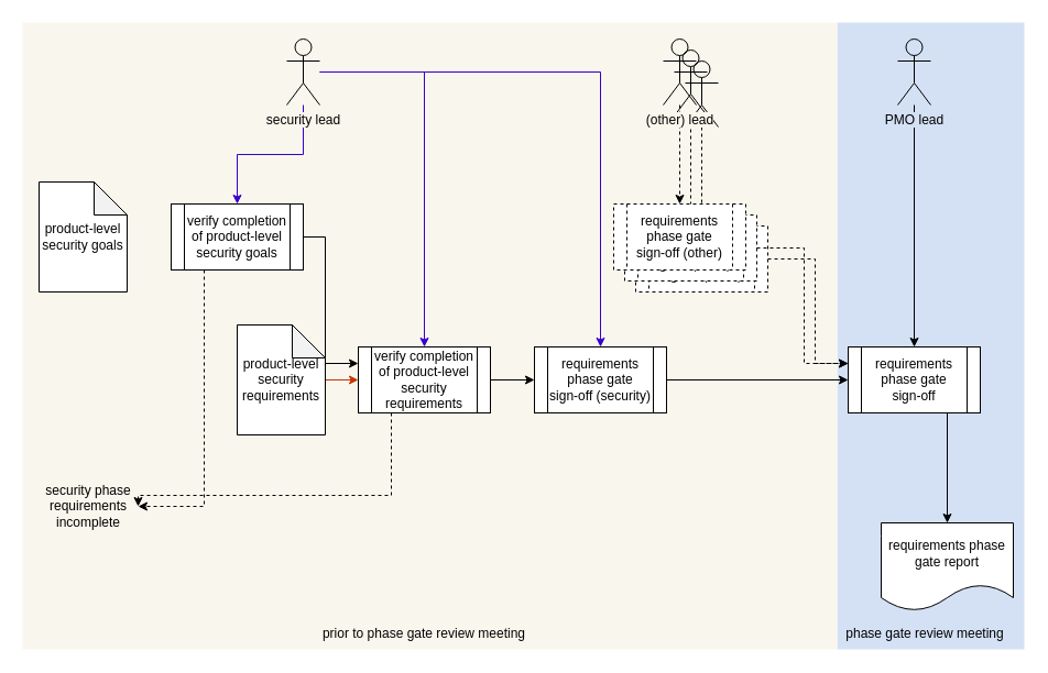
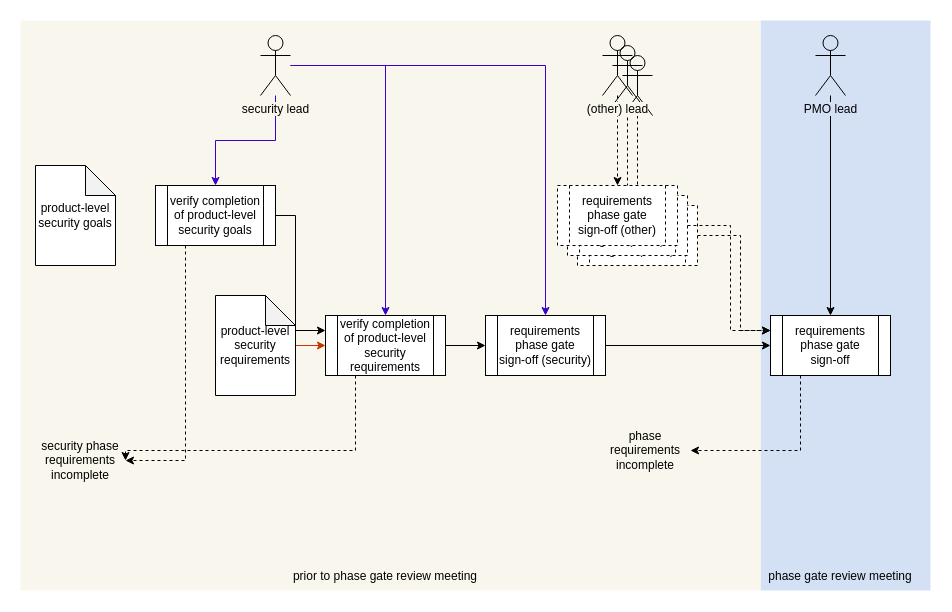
  <mxCell id="0" />
  <mxCell id="1" parent="0" />
  <mxCell id="2" value="" style="rounded=0;whiteSpace=wrap;html=1;strokeColor=none;fillColor=#D4E1F5;" parent="1" vertex="1"><mxGeometry x="760" y="20" width="170" height="570" as="geometry" /></mxCell>
  <mxCell id="3" value="" style="rounded=0;whiteSpace=wrap;html=1;fillColor=#f9f7ed;strokeColor=none;" parent="1" vertex="1"><mxGeometry x="20" y="20" width="740" height="570" as="geometry" /></mxCell>
  <mxCell id="4" style="edgeStyle=orthogonalEdgeStyle;rounded=0;orthogonalLoop=1;jettySize=auto;html=1;entryX=0;entryY=0.25;entryDx=0;entryDy=0;dashed=1;" parent="1" source="5" target="33" edge="1"><mxGeometry relative="1" as="geometry"><mxPoint x="790" y="350" as="targetPoint" /><Array as="points"><mxPoint x="740" y="235" /><mxPoint x="740" y="330" /></Array></mxGeometry></mxCell>
  <mxCell id="5" value="requirements phase gate signoff (other)" style="shape=process;whiteSpace=wrap;html=1;backgroundOutline=1;dashed=1;" parent="1" vertex="1"><mxGeometry x="577" y="205" width="120" height="60" as="geometry" /></mxCell>
  <mxCell id="6" style="edgeStyle=orthogonalEdgeStyle;rounded=0;orthogonalLoop=1;jettySize=auto;html=1;entryX=0.5;entryY=0;entryDx=0;entryDy=0;dashed=1;" parent="1" source="7" target="5" edge="1"><mxGeometry relative="1" as="geometry" /></mxCell>
  <mxCell id="7" value="" style="shape=umlActor;verticalLabelPosition=bottom;labelBackgroundColor=#ffffff;verticalAlign=top;html=1;outlineConnect=0;fillColor=none;" parent="1" vertex="1"><mxGeometry x="622" y="55" width="30" height="60" as="geometry" /></mxCell>
  <mxCell id="8" value="" style="shape=umlActor;verticalLabelPosition=bottom;labelBackgroundColor=#ffffff;verticalAlign=top;html=1;outlineConnect=0;fillColor=none;" parent="1" vertex="1"><mxGeometry x="612" y="45" width="30" height="60" as="geometry" /></mxCell>
  <mxCell id="9" style="edgeStyle=orthogonalEdgeStyle;rounded=0;orthogonalLoop=1;jettySize=auto;html=1;entryX=0.5;entryY=0;entryDx=0;entryDy=0;dashed=1;" parent="1" source="8" target="10" edge="1"><mxGeometry relative="1" as="geometry" /></mxCell>
  <mxCell id="10" value="requirements phase gate signoff (other)" style="shape=process;whiteSpace=wrap;html=1;backgroundOutline=1;dashed=1;" parent="1" vertex="1"><mxGeometry x="567" y="195" width="120" height="60" as="geometry" /></mxCell>
  <mxCell id="11" style="edgeStyle=orthogonalEdgeStyle;rounded=0;orthogonalLoop=1;jettySize=auto;html=1;entryX=0;entryY=0.25;entryDx=0;entryDy=0;dashed=1;" parent="1" source="10" target="33" edge="1"><mxGeometry relative="1" as="geometry"><mxPoint x="780" y="340" as="targetPoint" /><Array as="points"><mxPoint x="730" y="225" /><mxPoint x="730" y="330" /></Array></mxGeometry></mxCell>
  <mxCell id="12" style="edgeStyle=orthogonalEdgeStyle;rounded=0;orthogonalLoop=1;jettySize=auto;html=1;entryX=0;entryY=0.25;entryDx=0;entryDy=0;" parent="1" source="14" target="21" edge="1"><mxGeometry relative="1" as="geometry"><Array as="points"><mxPoint x="295" y="215" /><mxPoint x="295" y="330" /></Array></mxGeometry></mxCell>
  <mxCell id="13" style="edgeStyle=orthogonalEdgeStyle;rounded=0;orthogonalLoop=1;jettySize=auto;html=1;exitX=0.25;exitY=1;exitDx=0;exitDy=0;entryX=1;entryY=0.5;entryDx=0;entryDy=0;dashed=1;" parent="1" source="14" target="35" edge="1"><mxGeometry relative="1" as="geometry" /></mxCell>
  <mxCell id="14" value="verify completion of product-level security goals" style="shape=process;whiteSpace=wrap;html=1;backgroundOutline=1;" parent="1" vertex="1"><mxGeometry x="155" y="185" width="120" height="60" as="geometry" /></mxCell>
  <mxCell id="15" style="edgeStyle=orthogonalEdgeStyle;rounded=0;orthogonalLoop=1;jettySize=auto;html=1;entryX=0.5;entryY=0;entryDx=0;entryDy=0;dashed=1;" parent="1" source="16" target="37" edge="1"><mxGeometry relative="1" as="geometry" /></mxCell>
  <mxCell id="16" value="(other) lead" style="shape=umlActor;verticalLabelPosition=bottom;labelBackgroundColor=#F9F7ED;verticalAlign=top;html=1;outlineConnect=0;fillColor=none;" parent="1" vertex="1"><mxGeometry x="602" y="35" width="30" height="60" as="geometry" /></mxCell>
  <mxCell id="17" value="product-level security goals" style="shape=note;whiteSpace=wrap;html=1;backgroundOutline=1;darkOpacity=0.05;" parent="1" vertex="1"><mxGeometry x="35" y="165" width="80" height="100" as="geometry" /></mxCell>
  <mxCell id="18" style="edgeStyle=orthogonalEdgeStyle;rounded=0;orthogonalLoop=1;jettySize=auto;html=1;entryX=0;entryY=0.5;entryDx=0;entryDy=0;fillColor=#fa6800;strokeColor=#C73500;" parent="1" source="19" target="21" edge="1"><mxGeometry relative="1" as="geometry" /></mxCell>
  <mxCell id="19" value="product-level security requirements" style="shape=note;whiteSpace=wrap;html=1;backgroundOutline=1;darkOpacity=0.05;" parent="1" vertex="1"><mxGeometry x="215" y="295" width="80" height="100" as="geometry" /></mxCell>
  <mxCell id="20" style="edgeStyle=orthogonalEdgeStyle;rounded=0;orthogonalLoop=1;jettySize=auto;html=1;entryX=0;entryY=0.5;entryDx=0;entryDy=0;" parent="1" source="21" target="24" edge="1"><mxGeometry relative="1" as="geometry" /></mxCell>
  <mxCell id="21" value="verify completion of product-level security requirements" style="shape=process;whiteSpace=wrap;html=1;backgroundOutline=1;" parent="1" vertex="1"><mxGeometry x="325" y="315" width="120" height="60" as="geometry" /></mxCell>
  <mxCell id="22" style="edgeStyle=orthogonalEdgeStyle;rounded=0;orthogonalLoop=1;jettySize=auto;html=1;entryX=0;entryY=0.5;entryDx=0;entryDy=0;" parent="1" source="24" target="33" edge="1"><mxGeometry relative="1" as="geometry"><mxPoint x="645" y="345" as="targetPoint" /></mxGeometry></mxCell>
- <mxCell id="23" style="edgeStyle=orthogonalEdgeStyle;rounded=0;orthogonalLoop=1;jettySize=auto;html=1;entryX=0.5;entryY=0;entryDx=0;entryDy=0;exitX=0.75;exitY=1;exitDx=0;exitDy=0;" parent="1" source="33" target="25" edge="1"><mxGeometry relative="1" as="geometry" /></mxCell>
  <mxCell id="24" value="requirements phase gate&lt;br&gt;sign-off (security)" style="shape=process;whiteSpace=wrap;html=1;backgroundOutline=1;" parent="1" vertex="1"><mxGeometry x="485" y="315" width="120" height="60" as="geometry" /></mxCell>
- <mxCell id="25" value="requirements phase gate report" style="shape=document;whiteSpace=wrap;html=1;boundedLbl=1;" parent="1" vertex="1"><mxGeometry x="800" y="475" width="120" height="80" as="geometry" /></mxCell>
  <mxCell id="26" style="edgeStyle=orthogonalEdgeStyle;rounded=0;orthogonalLoop=1;jettySize=auto;html=1;entryX=0.5;entryY=0;entryDx=0;entryDy=0;fillColor=#6a00ff;strokeColor=#3700CC;" parent="1" source="29" target="14" edge="1"><mxGeometry relative="1" as="geometry" /></mxCell>
  <mxCell id="27" style="edgeStyle=orthogonalEdgeStyle;rounded=0;orthogonalLoop=1;jettySize=auto;html=1;entryX=0.5;entryY=0;entryDx=0;entryDy=0;fillColor=#6a00ff;strokeColor=#3700CC;" parent="1" source="29" target="24" edge="1"><mxGeometry relative="1" as="geometry" /></mxCell>
  <mxCell id="28" style="edgeStyle=orthogonalEdgeStyle;rounded=0;orthogonalLoop=1;jettySize=auto;html=1;entryX=0.5;entryY=0;entryDx=0;entryDy=0;fillColor=#6a00ff;strokeColor=#3700CC;" parent="1" source="29" target="21" edge="1"><mxGeometry relative="1" as="geometry" /></mxCell>
  <mxCell id="29" value="security lead" style="shape=umlActor;verticalLabelPosition=bottom;labelBackgroundColor=#F9F7ED;verticalAlign=top;html=1;outlineConnect=0;fillColor=none;" parent="1" vertex="1"><mxGeometry x="260" y="35" width="30" height="60" as="geometry" /></mxCell>
  <mxCell id="30" style="edgeStyle=orthogonalEdgeStyle;rounded=0;orthogonalLoop=1;jettySize=auto;html=1;" parent="1" source="31" target="33" edge="1"><mxGeometry relative="1" as="geometry" /></mxCell>
  <mxCell id="31" value="PMO lead" style="shape=umlActor;verticalLabelPosition=bottom;labelBackgroundColor=#D4E1F5;verticalAlign=top;html=1;outlineConnect=0;fillColor=none;" parent="1" vertex="1"><mxGeometry x="815" y="35" width="30" height="60" as="geometry" /></mxCell>
+ <mxCell id="32" style="edgeStyle=orthogonalEdgeStyle;rounded=0;orthogonalLoop=1;jettySize=auto;html=1;exitX=0.25;exitY=1;exitDx=0;exitDy=0;dashed=1;entryX=1;entryY=0.5;entryDx=0;entryDy=0;" parent="1" source="33" target="34" edge="1"><mxGeometry relative="1" as="geometry"><mxPoint x="225" y="445" as="targetPoint" /><Array as="points"><mxPoint x="800" y="450" /></Array></mxGeometry></mxCell>
  <mxCell id="33" value="requirements phase gate&lt;br&gt;sign-off" style="shape=process;whiteSpace=wrap;html=1;backgroundOutline=1;" parent="1" vertex="1"><mxGeometry x="770" y="315" width="120" height="60" as="geometry" /></mxCell>
+ <mxCell id="34" value="phase requirements incomplete" style="text;html=1;strokeColor=none;fillColor=none;align=center;verticalAlign=middle;whiteSpace=wrap;rounded=0;" parent="1" vertex="1"><mxGeometry x="600" y="425" width="90" height="50" as="geometry" /></mxCell>
  <mxCell id="35" value="security phase requirements incomplete" style="text;html=1;strokeColor=none;fillColor=none;align=center;verticalAlign=middle;whiteSpace=wrap;rounded=0;" parent="1" vertex="1"><mxGeometry x="35" y="435" width="90" height="50" as="geometry" /></mxCell>
  <mxCell id="36" style="edgeStyle=orthogonalEdgeStyle;rounded=0;orthogonalLoop=1;jettySize=auto;html=1;exitX=0.25;exitY=1;exitDx=0;exitDy=0;dashed=1;entryX=1;entryY=0.5;entryDx=0;entryDy=0;" parent="1" source="21" target="35" edge="1"><mxGeometry relative="1" as="geometry"><mxPoint x="225" y="405" as="targetPoint" /><mxPoint x="515" y="375" as="sourcePoint" /><Array as="points"><mxPoint x="355" y="450" /></Array></mxGeometry></mxCell>
  <mxCell id="37" value="requirements phase gate&lt;br&gt;sign-off (other)" style="shape=process;whiteSpace=wrap;html=1;backgroundOutline=1;dashed=1;" parent="1" vertex="1"><mxGeometry x="557" y="185" width="120" height="60" as="geometry" /></mxCell>
  <mxCell id="38" value="phase gate review meeting" style="text;html=1;strokeColor=none;fillColor=none;align=center;verticalAlign=middle;whiteSpace=wrap;rounded=0;" parent="1" vertex="1"><mxGeometry x="750" y="566" width="180" height="20" as="geometry" /></mxCell>
  <mxCell id="39" value="prior to phase gate review meeting" style="text;html=1;strokeColor=none;fillColor=none;align=center;verticalAlign=middle;whiteSpace=wrap;rounded=0;" parent="1" vertex="1"><mxGeometry x="20" y="566" width="730" height="20" as="geometry" /></mxCell>
